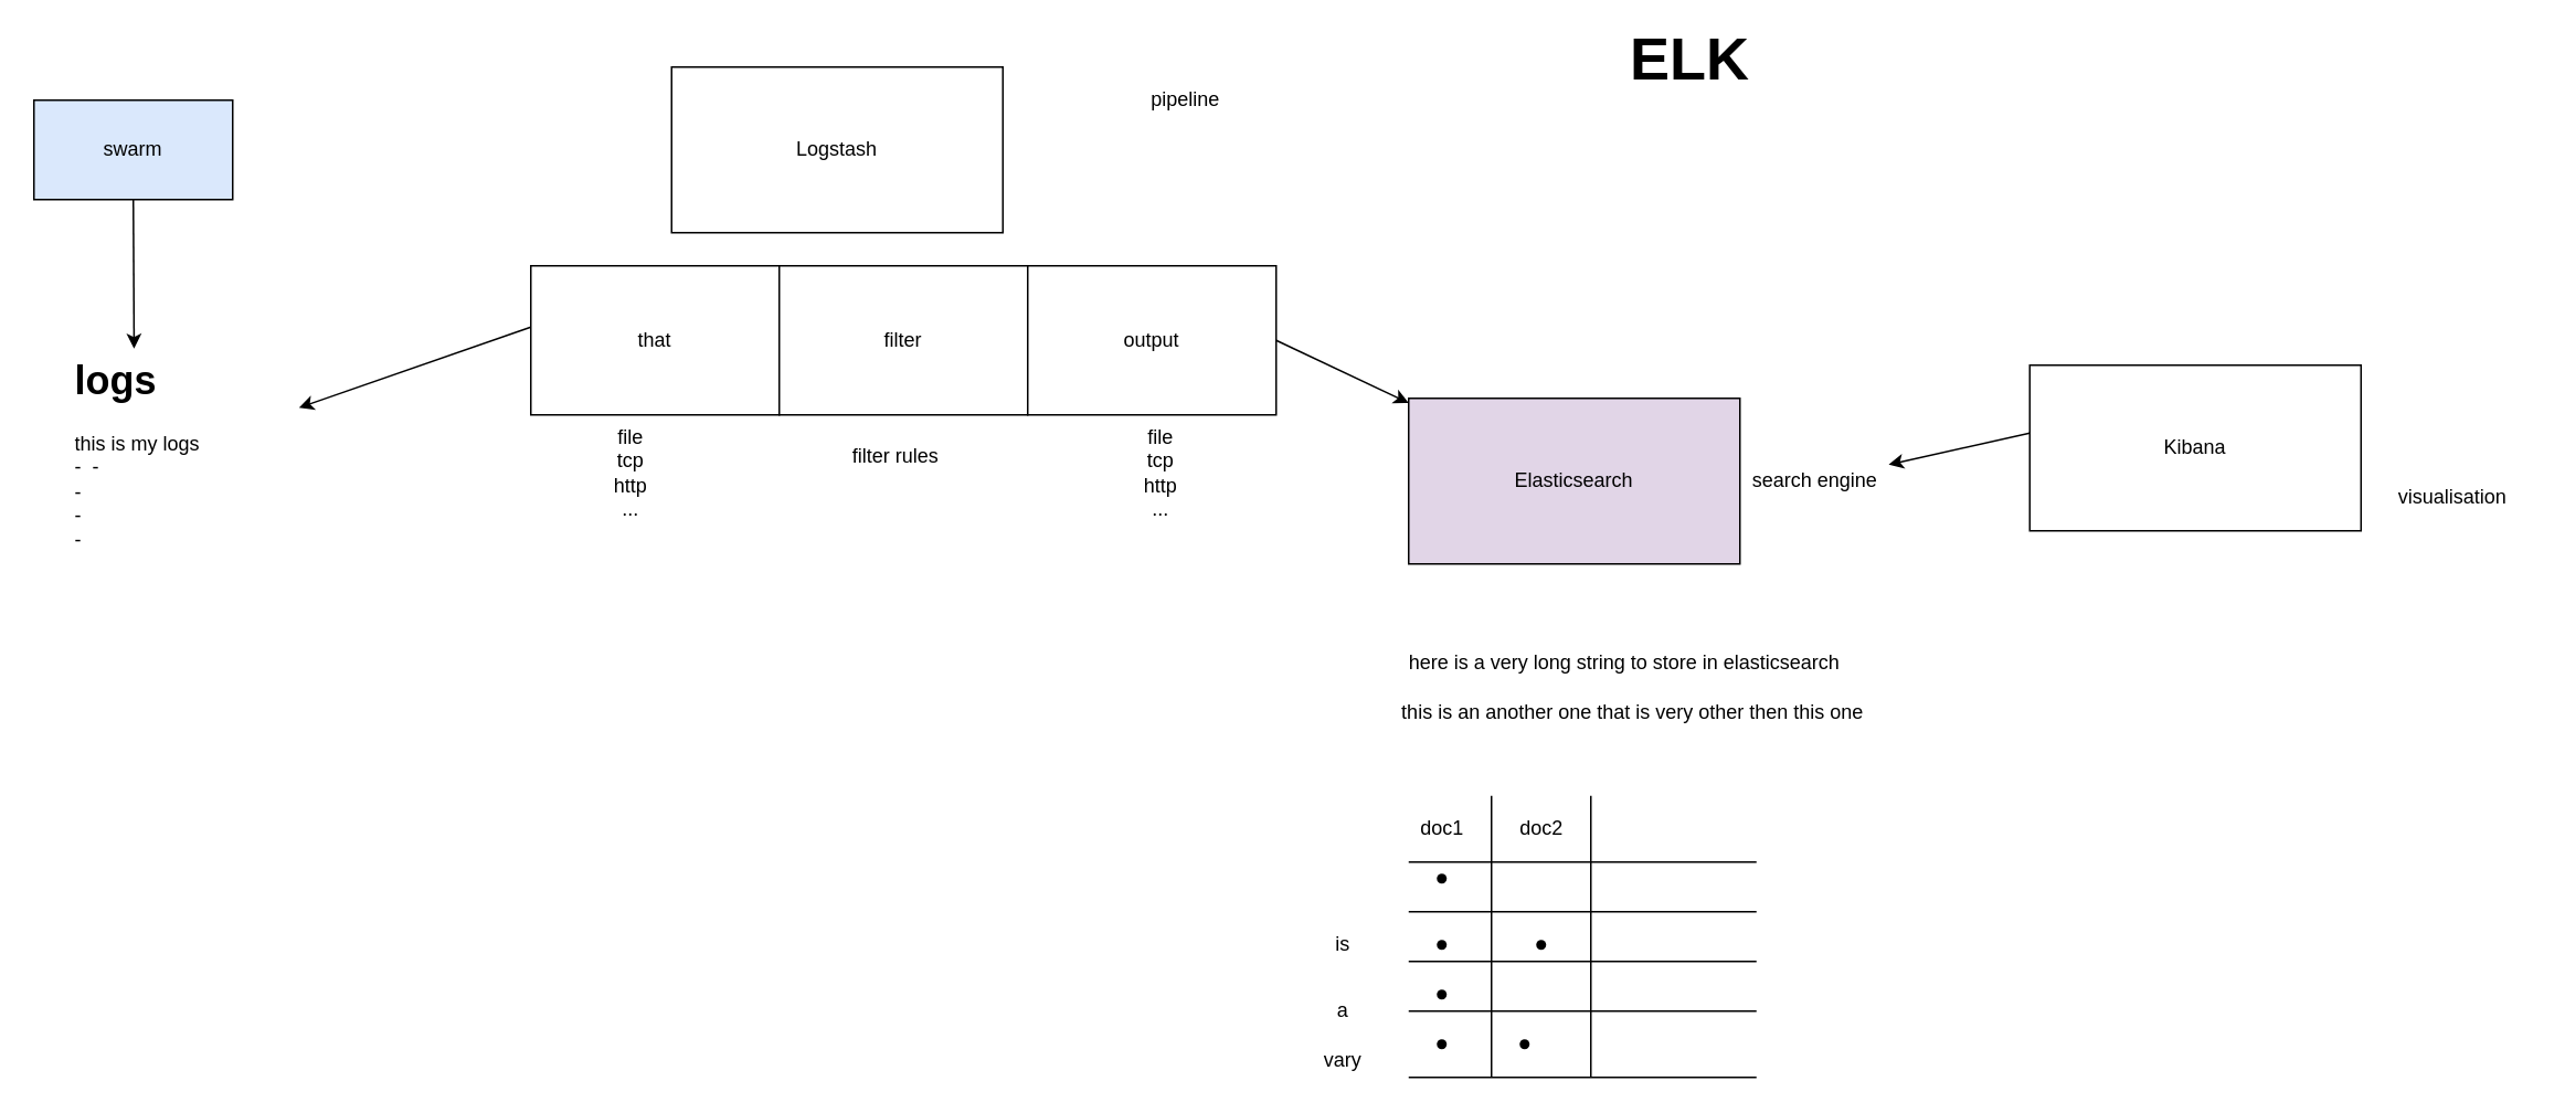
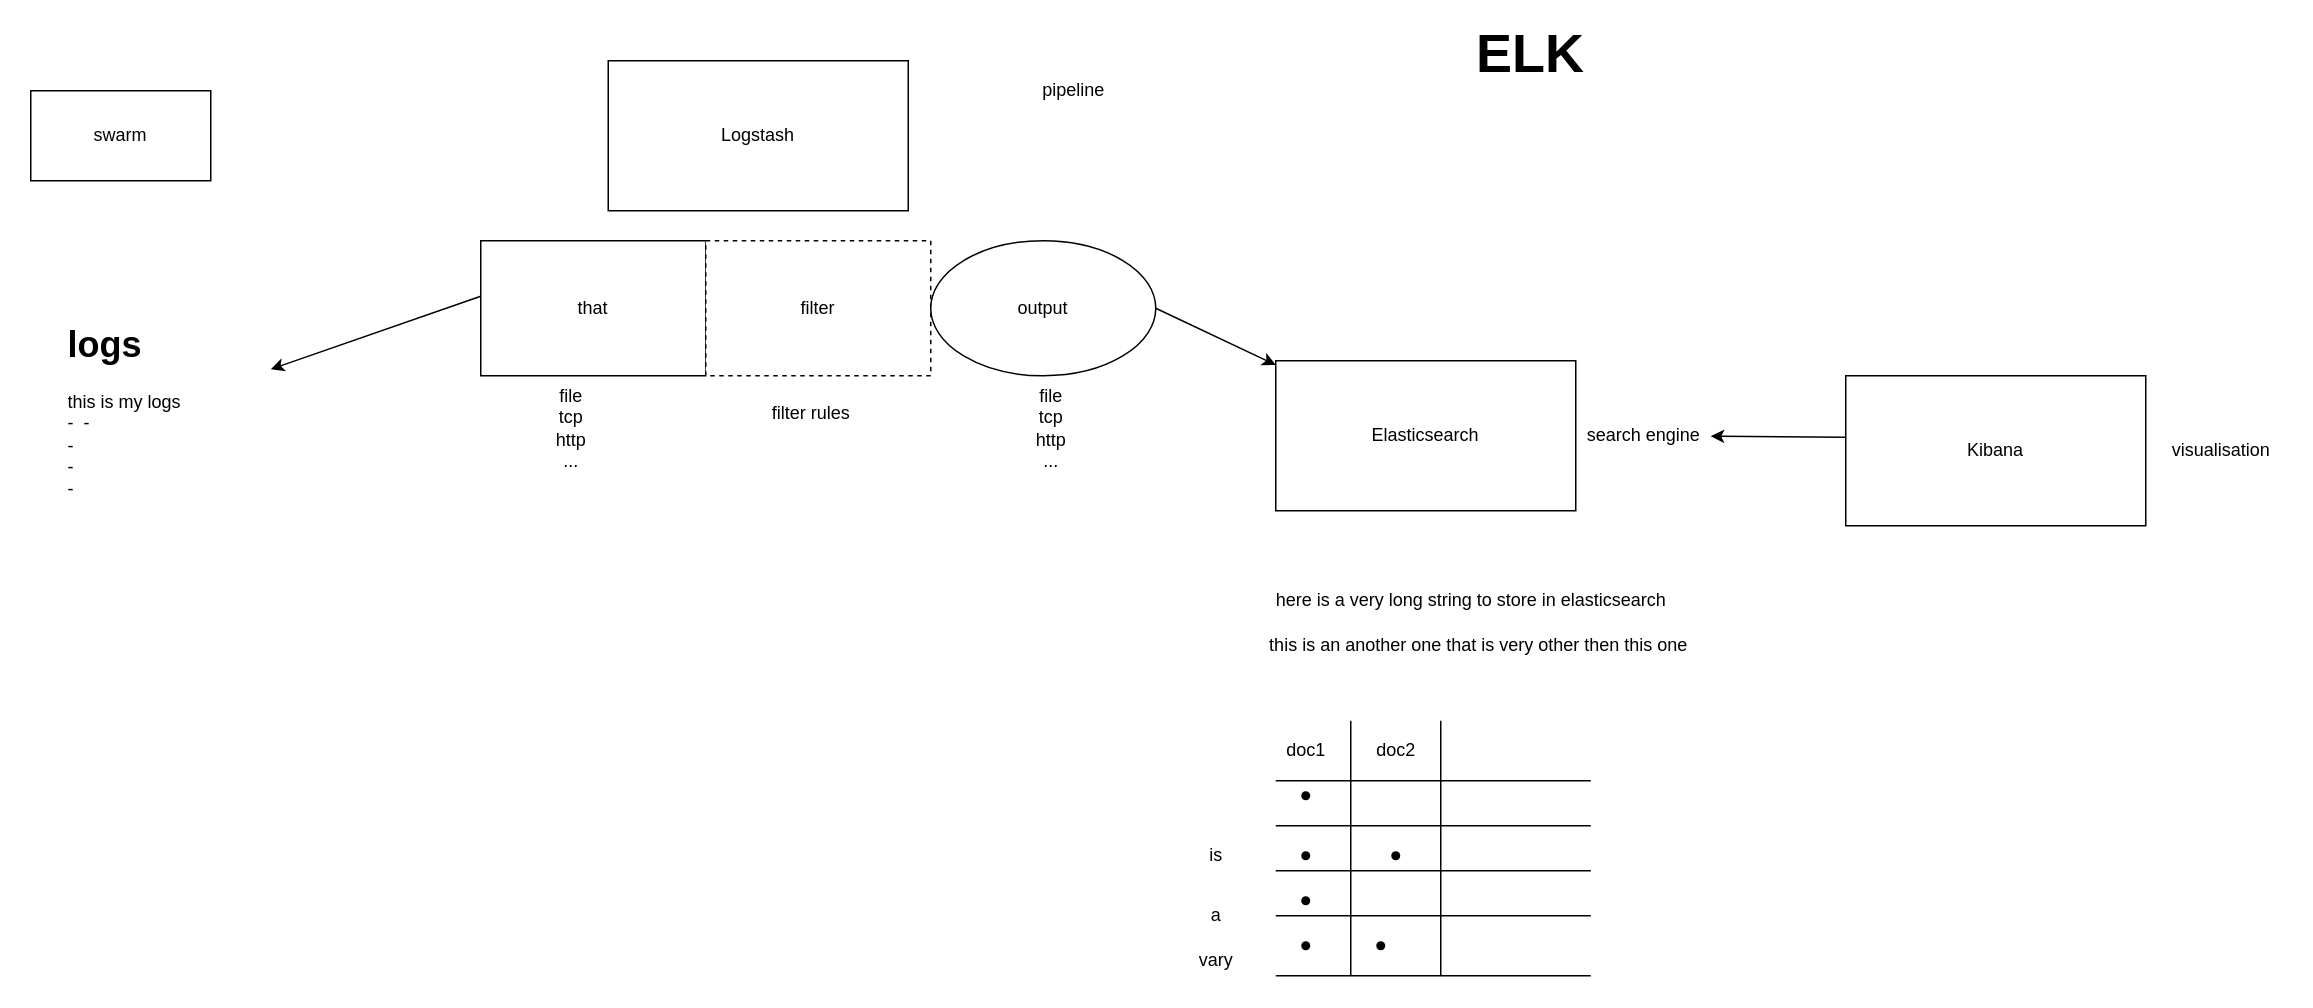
  <mxCell id="0" />
  <mxCell id="1" parent="0" />
- <mxCell id="2" value="Kibana" style="rounded=0;whiteSpace=wrap;html=1;" vertex="1" parent="1"><mxGeometry x="1225" y="220" width="200" height="100" as="geometry" /></mxCell>
+ <mxCell id="2" value="Kibana" style="rounded=0;whiteSpace=wrap;html=1;" vertex="1" parent="1"><mxGeometry x="1230" y="250" width="200" height="100" as="geometry" /></mxCell>
  <mxCell id="3" value="Logstash" style="rounded=0;whiteSpace=wrap;html=1;" vertex="1" parent="1"><mxGeometry x="405" y="40" width="200" height="100" as="geometry" /></mxCell>
- <mxCell id="4" value="Elasticsearch" style="rounded=0;whiteSpace=wrap;html=1;fillColor=#e1d5e7;" vertex="1" parent="1"><mxGeometry x="850" y="240" width="200" height="100" as="geometry" /></mxCell>
+ <mxCell id="4" value="Elasticsearch" style="rounded=0;whiteSpace=wrap;html=1;" vertex="1" parent="1"><mxGeometry x="850" y="240" width="200" height="100" as="geometry" /></mxCell>
  <mxCell id="5" value="&lt;font style=&quot;font-size: 36px&quot;&gt;&lt;b&gt;ELK&lt;/b&gt;&lt;/font&gt;" style="text;html=1;strokeColor=none;fillColor=none;align=center;verticalAlign=middle;whiteSpace=wrap;rounded=0;" vertex="1" parent="1"><mxGeometry x="990" y="20" width="60" height="30" as="geometry" /></mxCell>
  <mxCell id="6" value="search engine" style="text;html=1;align=center;verticalAlign=middle;resizable=0;points=[];autosize=1;strokeColor=none;fillColor=none;" vertex="1" parent="1"><mxGeometry x="1050" y="280" width="90" height="20" as="geometry" /></mxCell>
  <mxCell id="7" value="here is a very long string to store in elasticsearch" style="text;html=1;align=center;verticalAlign=middle;resizable=0;points=[];autosize=1;strokeColor=none;fillColor=none;" vertex="1" parent="1"><mxGeometry x="840" y="390" width="280" height="20" as="geometry" /></mxCell>
  <mxCell id="8" value="this is an another one that is very other then this one" style="text;html=1;align=center;verticalAlign=middle;resizable=0;points=[];autosize=1;strokeColor=none;fillColor=none;" vertex="1" parent="1"><mxGeometry x="840" y="420" width="290" height="20" as="geometry" /></mxCell>
  <mxCell id="9" value="" style="endArrow=none;html=1;rounded=0;" edge="1" parent="1"><mxGeometry width="50" height="50" relative="1" as="geometry"><mxPoint x="850" y="520" as="sourcePoint" /><mxPoint x="1060" y="520" as="targetPoint" /></mxGeometry></mxCell>
  <mxCell id="10" value="" style="endArrow=none;html=1;rounded=0;" edge="1" parent="1"><mxGeometry width="50" height="50" relative="1" as="geometry"><mxPoint x="850" y="550" as="sourcePoint" /><mxPoint x="1060" y="550" as="targetPoint" /></mxGeometry></mxCell>
  <mxCell id="11" value="" style="endArrow=none;html=1;rounded=0;" edge="1" parent="1"><mxGeometry width="50" height="50" relative="1" as="geometry"><mxPoint x="850" y="580" as="sourcePoint" /><mxPoint x="1060" y="580" as="targetPoint" /></mxGeometry></mxCell>
  <mxCell id="12" value="" style="endArrow=none;html=1;rounded=0;" edge="1" parent="1"><mxGeometry width="50" height="50" relative="1" as="geometry"><mxPoint x="850" y="610" as="sourcePoint" /><mxPoint x="1060" y="610" as="targetPoint" /></mxGeometry></mxCell>
  <mxCell id="13" value="is" style="text;html=1;align=center;verticalAlign=middle;resizable=0;points=[];autosize=1;strokeColor=none;fillColor=none;" vertex="1" parent="1"><mxGeometry x="800" y="560" width="20" height="20" as="geometry" /></mxCell>
  <mxCell id="14" value="a" style="text;html=1;align=center;verticalAlign=middle;resizable=0;points=[];autosize=1;strokeColor=none;fillColor=none;" vertex="1" parent="1"><mxGeometry x="800" y="600" width="20" height="20" as="geometry" /></mxCell>
  <mxCell id="15" value="" style="endArrow=none;html=1;rounded=0;" edge="1" parent="1"><mxGeometry width="50" height="50" relative="1" as="geometry"><mxPoint x="850" y="650" as="sourcePoint" /><mxPoint x="1060" y="650" as="targetPoint" /></mxGeometry></mxCell>
  <mxCell id="16" value="vary" style="text;html=1;align=center;verticalAlign=middle;resizable=0;points=[];autosize=1;strokeColor=none;fillColor=none;" vertex="1" parent="1"><mxGeometry x="790" y="630" width="40" height="20" as="geometry" /></mxCell>
  <mxCell id="17" value="doc1" style="text;html=1;align=center;verticalAlign=middle;resizable=0;points=[];autosize=1;strokeColor=none;fillColor=none;" vertex="1" parent="1"><mxGeometry x="850" y="490" width="40" height="20" as="geometry" /></mxCell>
  <mxCell id="18" value="doc2" style="text;html=1;align=center;verticalAlign=middle;resizable=0;points=[];autosize=1;strokeColor=none;fillColor=none;" vertex="1" parent="1"><mxGeometry x="910" y="490" width="40" height="20" as="geometry" /></mxCell>
  <mxCell id="19" value="" style="endArrow=none;html=1;rounded=0;" edge="1" parent="1"><mxGeometry width="50" height="50" relative="1" as="geometry"><mxPoint x="900" y="650" as="sourcePoint" /><mxPoint x="900" y="480" as="targetPoint" /></mxGeometry></mxCell>
  <mxCell id="20" value="" style="endArrow=none;html=1;rounded=0;" edge="1" parent="1"><mxGeometry width="50" height="50" relative="1" as="geometry"><mxPoint x="960" y="650" as="sourcePoint" /><mxPoint x="960" y="480" as="targetPoint" /></mxGeometry></mxCell>
  <mxCell id="21" value="" style="shape=waypoint;sketch=0;size=6;pointerEvents=1;points=[];fillColor=none;resizable=0;rotatable=0;perimeter=centerPerimeter;snapToPoint=1;" vertex="1" parent="1"><mxGeometry x="850" y="510" width="40" height="40" as="geometry" /></mxCell>
  <mxCell id="22" value="" style="shape=waypoint;sketch=0;size=6;pointerEvents=1;points=[];fillColor=none;resizable=0;rotatable=0;perimeter=centerPerimeter;snapToPoint=1;" vertex="1" parent="1"><mxGeometry x="850" y="550" width="40" height="40" as="geometry" /></mxCell>
  <mxCell id="23" value="" style="shape=waypoint;sketch=0;size=6;pointerEvents=1;points=[];fillColor=none;resizable=0;rotatable=0;perimeter=centerPerimeter;snapToPoint=1;" vertex="1" parent="1"><mxGeometry x="850" y="580" width="40" height="40" as="geometry" /></mxCell>
  <mxCell id="24" value="" style="shape=waypoint;sketch=0;size=6;pointerEvents=1;points=[];fillColor=none;resizable=0;rotatable=0;perimeter=centerPerimeter;snapToPoint=1;" vertex="1" parent="1"><mxGeometry x="850" y="610" width="40" height="40" as="geometry" /></mxCell>
  <mxCell id="25" value="" style="shape=waypoint;sketch=0;size=6;pointerEvents=1;points=[];fillColor=none;resizable=0;rotatable=0;perimeter=centerPerimeter;snapToPoint=1;" vertex="1" parent="1"><mxGeometry x="910" y="550" width="40" height="40" as="geometry" /></mxCell>
  <mxCell id="26" value="" style="shape=waypoint;sketch=0;size=6;pointerEvents=1;points=[];fillColor=none;resizable=0;rotatable=0;perimeter=centerPerimeter;snapToPoint=1;" vertex="1" parent="1"><mxGeometry x="900" y="610" width="40" height="40" as="geometry" /></mxCell>
  <mxCell id="27" value="pipeline" style="text;html=1;align=center;verticalAlign=middle;resizable=0;points=[];autosize=1;strokeColor=none;fillColor=none;" vertex="1" parent="1"><mxGeometry x="685" y="50" width="60" height="20" as="geometry" /></mxCell>
  <mxCell id="28" value="that" style="rounded=0;whiteSpace=wrap;html=1;" vertex="1" parent="1"><mxGeometry x="320" y="160" width="150" height="90" as="geometry" /></mxCell>
- <mxCell id="29" value="filter" style="rounded=0;whiteSpace=wrap;html=1;" vertex="1" parent="1"><mxGeometry x="470" y="160" width="150" height="90" as="geometry" /></mxCell>
- <mxCell id="30" value="output" style="rounded=0;whiteSpace=wrap;html=1;" vertex="1" parent="1"><mxGeometry x="620" y="160" width="150" height="90" as="geometry" /></mxCell>
+ <mxCell id="29" value="filter" style="rounded=0;whiteSpace=wrap;html=1;dashed=1;" vertex="1" parent="1"><mxGeometry x="470" y="160" width="150" height="90" as="geometry" /></mxCell>
+ <mxCell id="30" value="output" style="ellipse;whiteSpace=wrap;html=1;" vertex="1" parent="1"><mxGeometry x="620" y="160" width="150" height="90" as="geometry" /></mxCell>
  <mxCell id="31" value="filter rules" style="text;html=1;align=center;verticalAlign=middle;resizable=0;points=[];autosize=1;strokeColor=none;fillColor=none;" vertex="1" parent="1"><mxGeometry x="505" y="265" width="70" height="20" as="geometry" /></mxCell>
  <mxCell id="32" value="file&lt;br&gt;tcp&lt;br&gt;http&lt;br&gt;..." style="text;html=1;align=center;verticalAlign=middle;resizable=0;points=[];autosize=1;strokeColor=none;fillColor=none;" vertex="1" parent="1"><mxGeometry x="360" y="255" width="40" height="60" as="geometry" /></mxCell>
  <mxCell id="33" value="file&lt;br&gt;tcp&lt;br&gt;http&lt;br&gt;..." style="text;html=1;align=center;verticalAlign=middle;resizable=0;points=[];autosize=1;strokeColor=none;fillColor=none;" vertex="1" parent="1"><mxGeometry x="680" y="255" width="40" height="60" as="geometry" /></mxCell>
  <mxCell id="34" value="visualisation" style="text;html=1;align=center;verticalAlign=middle;resizable=0;points=[];autosize=1;strokeColor=none;fillColor=none;" vertex="1" parent="1"><mxGeometry x="1440" y="290" width="80" height="20" as="geometry" /></mxCell>
- <mxCell id="35" value="swarm" style="rounded=0;whiteSpace=wrap;html=1;fillColor=#dae8fc;" vertex="1" parent="1"><mxGeometry x="20" y="60" width="120" height="60" as="geometry" /></mxCell>
- <mxCell id="36" value="" style="endArrow=classic;html=1;rounded=0;exitX=0.5;exitY=1;exitDx=0;exitDy=0;entryX=0.289;entryY=0;entryDx=0;entryDy=0;entryPerimeter=0;" edge="1" parent="1" source="35" target="37"><mxGeometry width="50" height="50" relative="1" as="geometry"><mxPoint x="445" y="260" as="sourcePoint" /><mxPoint x="235" y="200" as="targetPoint" /></mxGeometry></mxCell>
+ <mxCell id="35" value="swarm" style="rounded=0;whiteSpace=wrap;html=1;" vertex="1" parent="1"><mxGeometry x="20" y="60" width="120" height="60" as="geometry" /></mxCell>
  <mxCell id="37" value="&lt;h1&gt;logs&lt;/h1&gt;&lt;div&gt;this is my logs&lt;/div&gt;&lt;div&gt;-&amp;nbsp; -&lt;/div&gt;&lt;div&gt;-&lt;/div&gt;&lt;div&gt;-&lt;/div&gt;&lt;div&gt;-&lt;/div&gt;&lt;div&gt;-&lt;/div&gt;&lt;div&gt;&lt;br&gt;&lt;/div&gt;&lt;div&gt;-&lt;/div&gt;" style="text;html=1;strokeColor=none;fillColor=none;spacing=5;spacingTop=-20;whiteSpace=wrap;overflow=hidden;rounded=0;" vertex="1" parent="1"><mxGeometry x="40" y="210" width="140" height="120" as="geometry" /></mxCell>
  <mxCell id="38" value="" style="endArrow=classic;html=1;rounded=0;exitX=0;exitY=0.411;exitDx=0;exitDy=0;exitPerimeter=0;" edge="1" parent="1" source="28" target="37"><mxGeometry width="50" height="50" relative="1" as="geometry"><mxPoint x="480" y="330" as="sourcePoint" /><mxPoint x="530" y="280" as="targetPoint" /></mxGeometry></mxCell>
  <mxCell id="39" value="" style="endArrow=classic;html=1;rounded=0;exitX=1;exitY=0.5;exitDx=0;exitDy=0;" edge="1" parent="1" source="30" target="4"><mxGeometry width="50" height="50" relative="1" as="geometry"><mxPoint x="480" y="330" as="sourcePoint" /><mxPoint x="530" y="280" as="targetPoint" /></mxGeometry></mxCell>
  <mxCell id="40" value="" style="endArrow=classic;html=1;rounded=0;exitX=0;exitY=0.41;exitDx=0;exitDy=0;exitPerimeter=0;" edge="1" parent="1" source="2" target="6"><mxGeometry width="50" height="50" relative="1" as="geometry"><mxPoint x="1370" y="330" as="sourcePoint" /><mxPoint x="1420" y="280" as="targetPoint" /></mxGeometry></mxCell>
